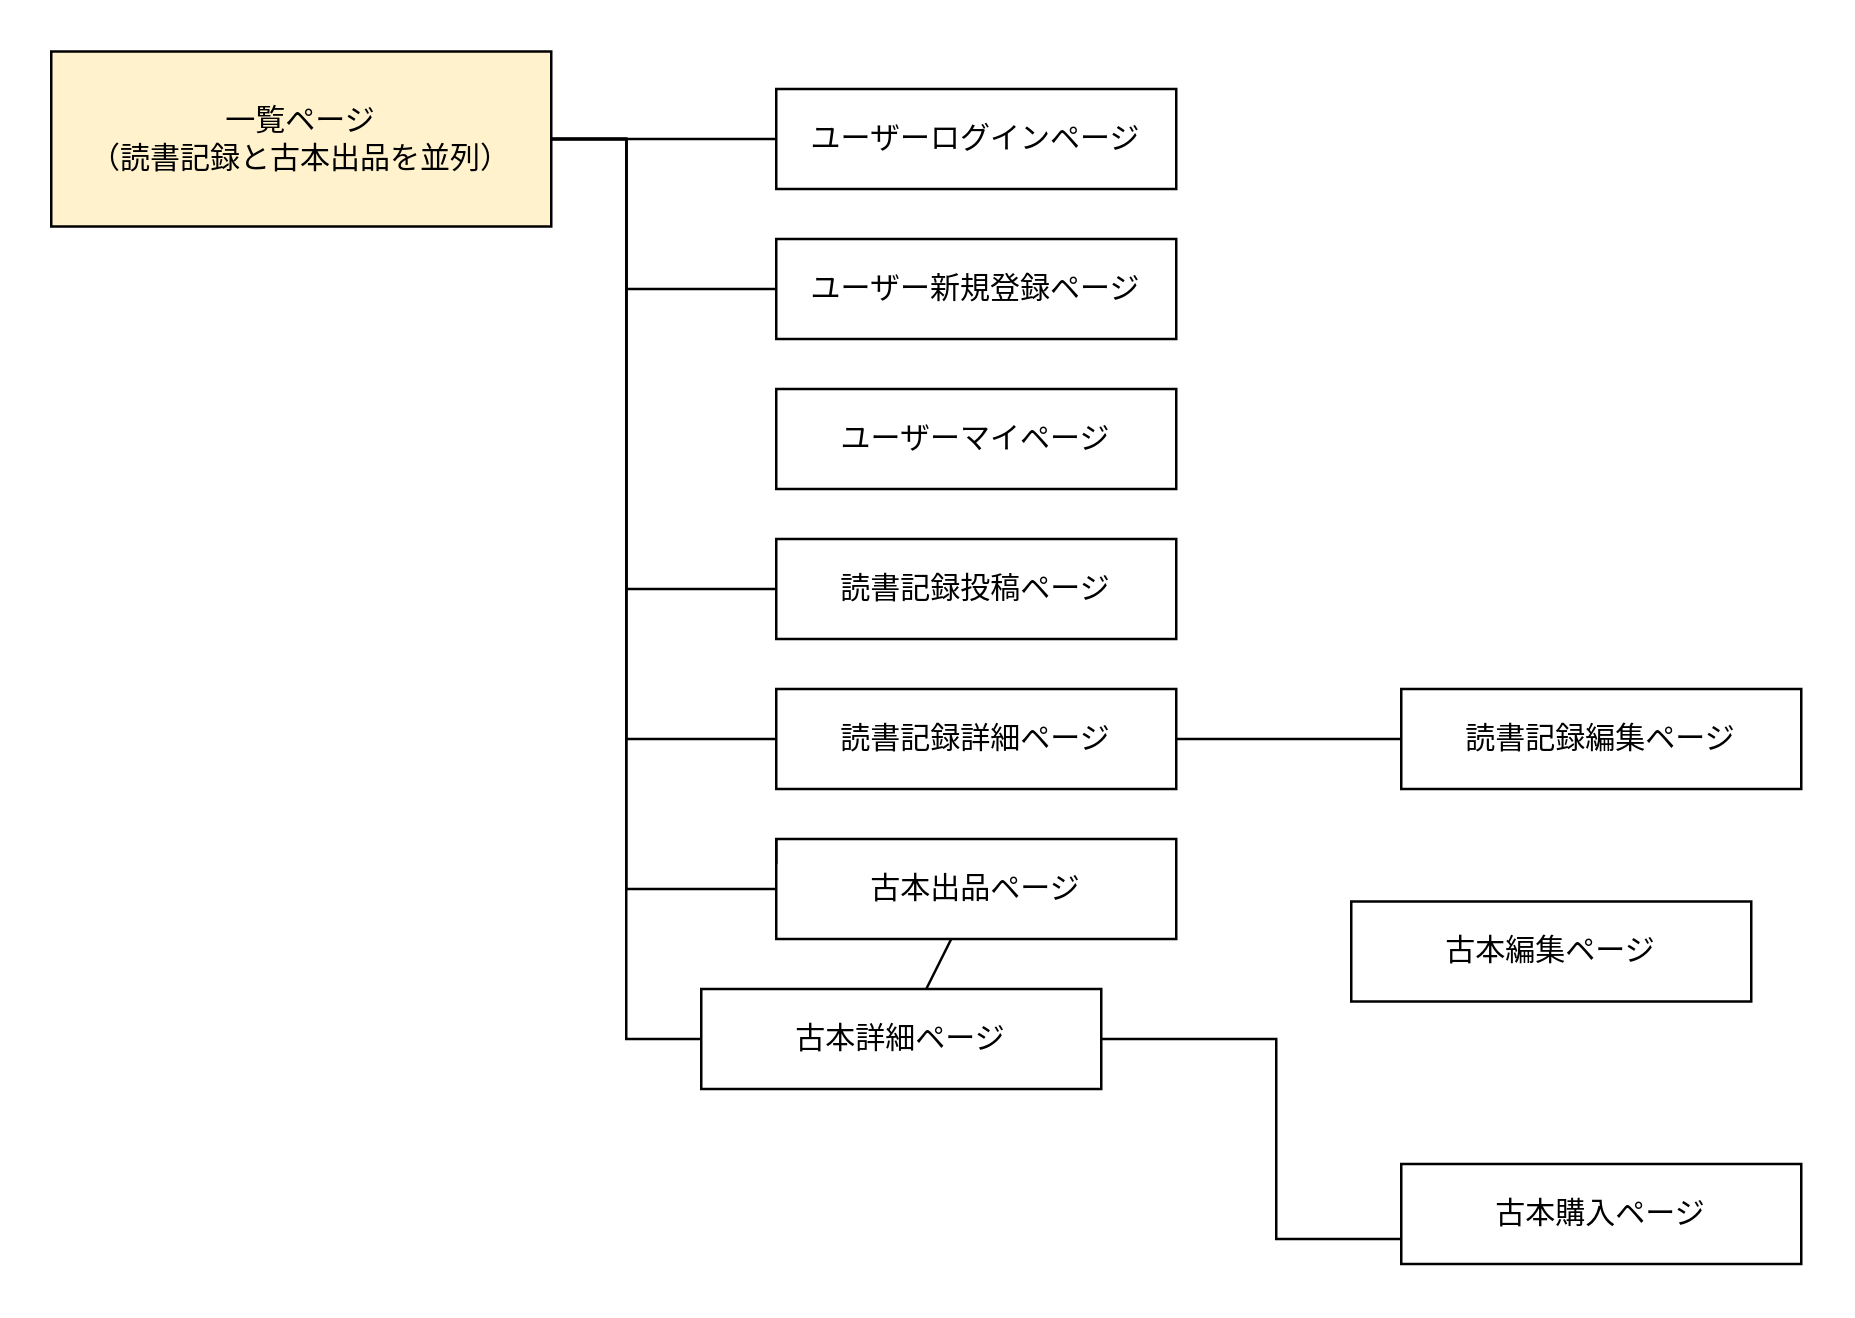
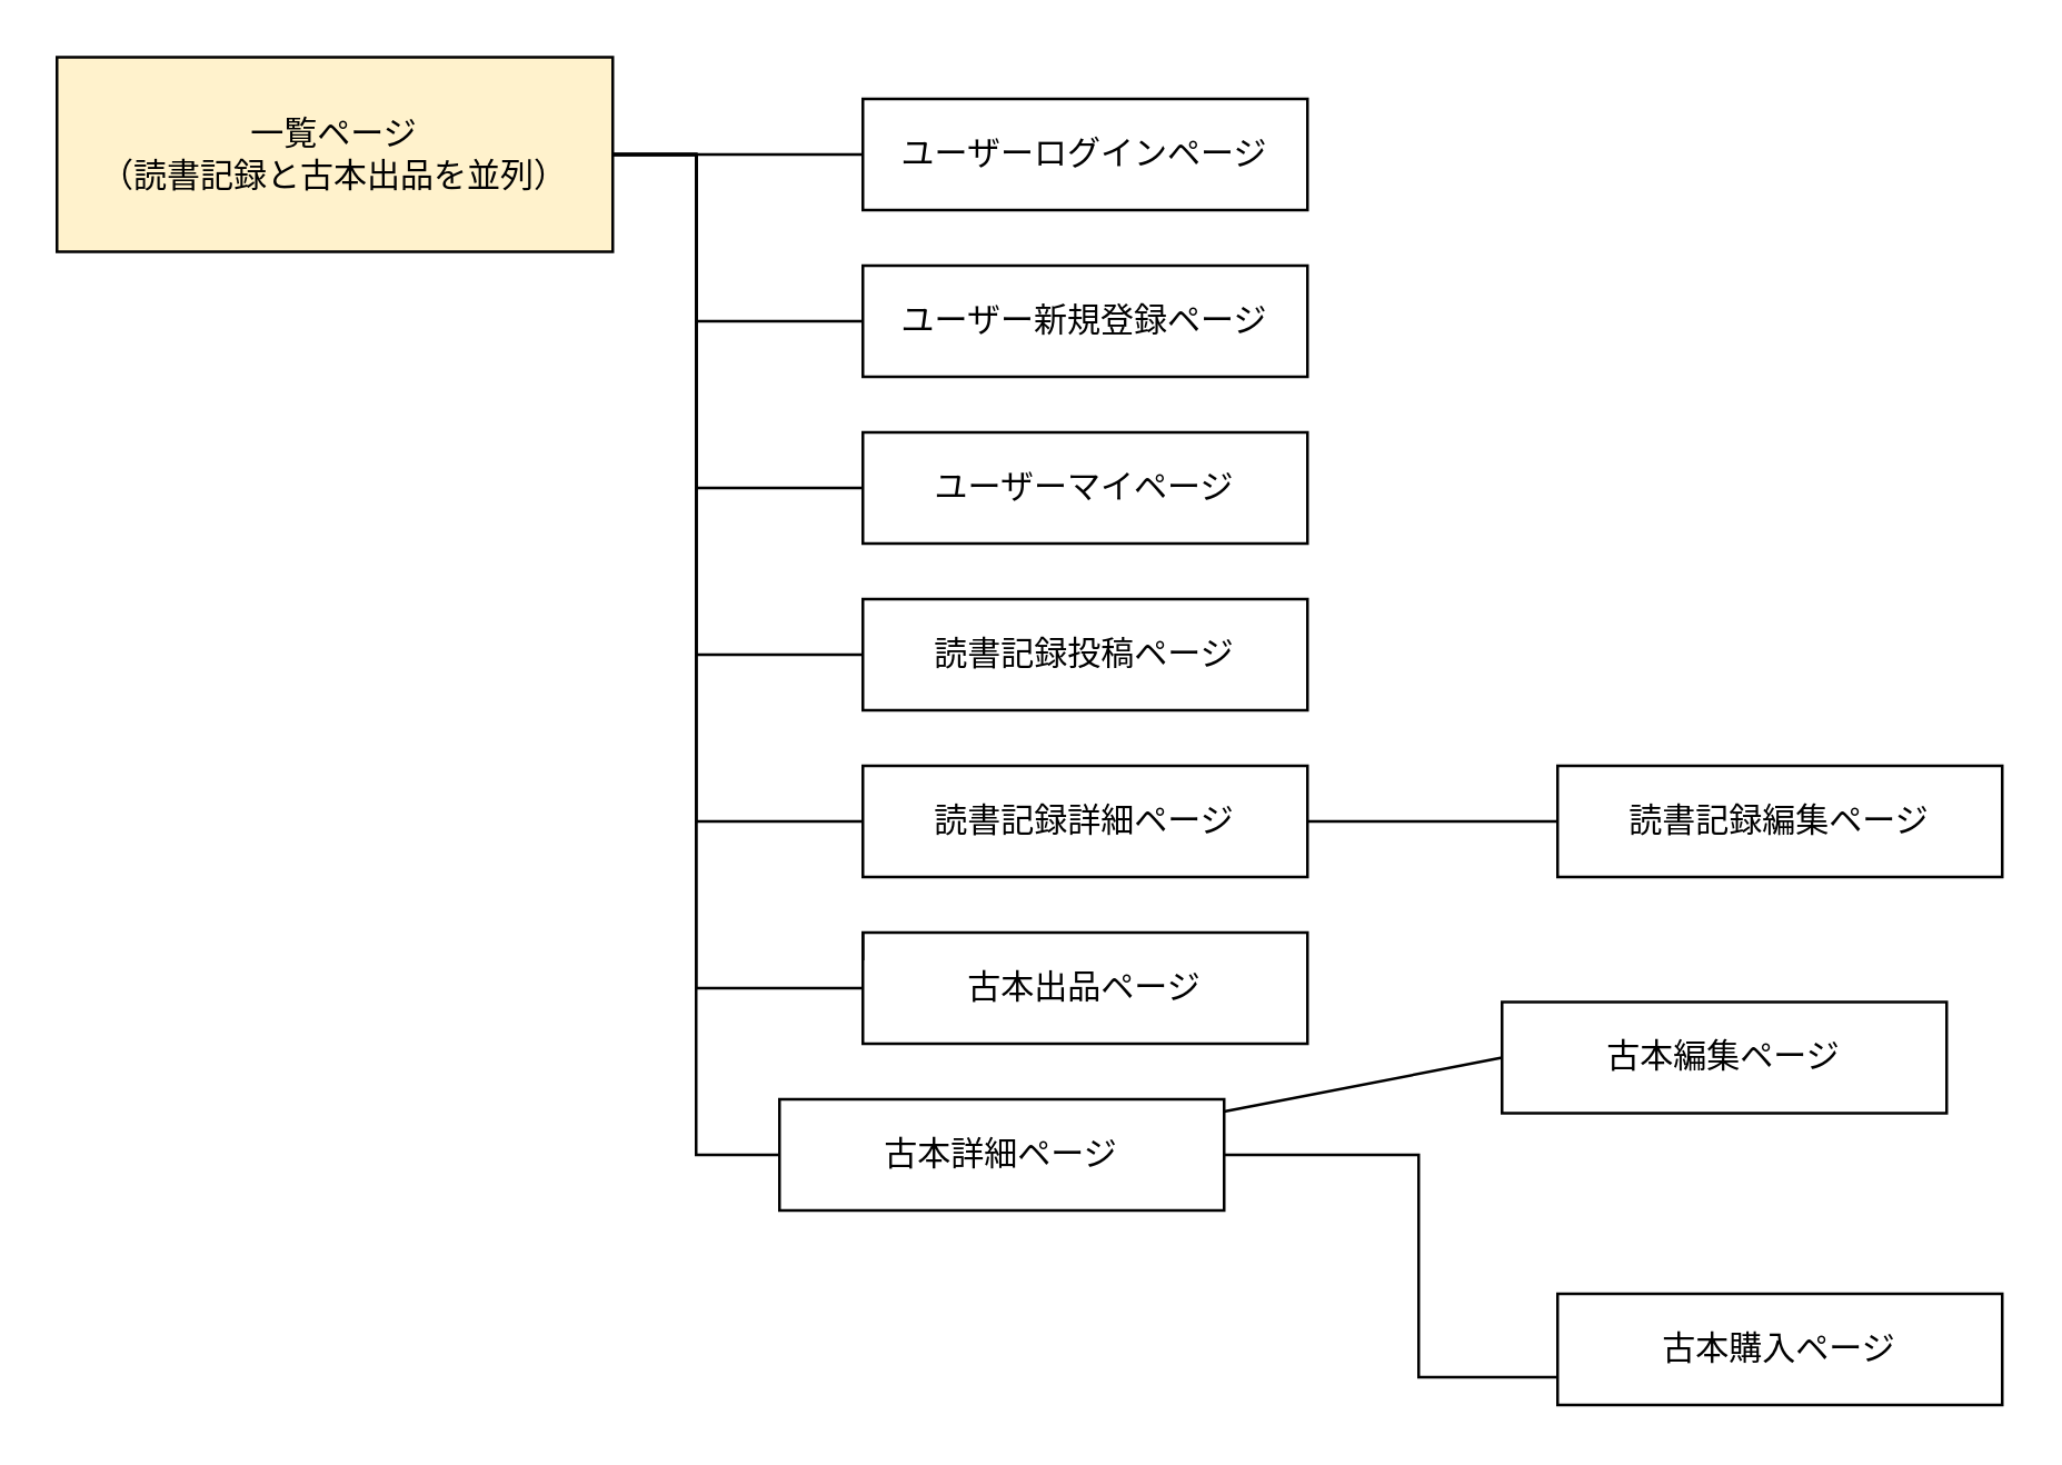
  <mxCell id="0" />
  <mxCell id="1" parent="0" />
  <mxCell id="2" value="" style="edgeStyle=orthogonalEdgeStyle;html=1;rounded=0;entryX=0;entryY=0.5;entryDx=0;entryDy=0;endArrow=none;endFill=0;" parent="1" source="9" target="19" edge="1"><mxGeometry relative="1" as="geometry"><mxPoint x="250" y="415" as="targetPoint" /><Array as="points"><mxPoint x="250" y="55" /><mxPoint x="250" y="415" /></Array></mxGeometry></mxCell>
  <mxCell id="3" value="" style="edgeStyle=none;rounded=0;html=1;entryX=0;entryY=0.5;entryDx=0;entryDy=0;endArrow=none;endFill=0;" parent="1" source="9" target="14" edge="1"><mxGeometry relative="1" as="geometry"><mxPoint x="310" y="475" as="targetPoint" /><Array as="points"><mxPoint x="250" y="55" /><mxPoint x="250" y="355" /><mxPoint x="310" y="355" /></Array></mxGeometry></mxCell>
  <mxCell id="4" style="edgeStyle=none;rounded=0;html=1;endArrow=none;endFill=0;entryX=0;entryY=0.5;entryDx=0;entryDy=0;" parent="1" source="9" target="16" edge="1"><mxGeometry relative="1" as="geometry"><mxPoint x="140" y="285" as="targetPoint" /><Array as="points"><mxPoint x="250" y="55" /><mxPoint x="250" y="295" /><mxPoint x="310" y="295" /></Array></mxGeometry></mxCell>
  <mxCell id="5" style="edgeStyle=none;rounded=0;html=1;endArrow=none;endFill=0;entryX=0;entryY=0.5;entryDx=0;entryDy=0;" parent="1" source="9" target="13" edge="1"><mxGeometry relative="1" as="geometry"><mxPoint x="290" y="235" as="targetPoint" /><Array as="points"><mxPoint x="250" y="55" /><mxPoint x="250" y="235" /></Array></mxGeometry></mxCell>
+ <mxCell id="6" style="edgeStyle=none;rounded=0;html=1;endArrow=none;endFill=0;entryX=0;entryY=0.5;entryDx=0;entryDy=0;" parent="1" source="9" target="12" edge="1"><mxGeometry relative="1" as="geometry"><mxPoint x="270" y="185" as="targetPoint" /><Array as="points"><mxPoint x="250" y="55" /><mxPoint x="250" y="175" /></Array></mxGeometry></mxCell>
  <mxCell id="7" style="edgeStyle=none;rounded=0;html=1;endArrow=none;endFill=0;entryX=0;entryY=0.5;entryDx=0;entryDy=0;" parent="1" source="9" target="10" edge="1"><mxGeometry relative="1" as="geometry"><mxPoint x="260" y="135" as="targetPoint" /><Array as="points"><mxPoint x="250" y="55" /><mxPoint x="250" y="115" /></Array></mxGeometry></mxCell>
  <mxCell id="8" style="edgeStyle=none;rounded=0;html=1;entryX=0;entryY=0.5;entryDx=0;entryDy=0;endArrow=none;endFill=0;" parent="1" source="9" target="11" edge="1"><mxGeometry relative="1" as="geometry" /></mxCell>
  <mxCell id="9" value="一覧ページ&lt;br&gt;（読書記録と古本出品を並列）" style="whiteSpace=wrap;html=1;align=center;fillColor=#fff2cc;" parent="1" vertex="1"><mxGeometry x="20" y="20" width="200" height="70" as="geometry" /></mxCell>
  <mxCell id="10" value="ユーザー新規登録ページ" style="whiteSpace=wrap;html=1;align=center;" parent="1" vertex="1"><mxGeometry x="310" y="95" width="160" height="40" as="geometry" /></mxCell>
  <mxCell id="11" value="ユーザーログインページ" style="whiteSpace=wrap;html=1;align=center;" parent="1" vertex="1"><mxGeometry x="310" y="35" width="160" height="40" as="geometry" /></mxCell>
  <mxCell id="12" value="&lt;span style=&quot;&quot;&gt;ユーザーマイページ&lt;/span&gt;" style="whiteSpace=wrap;html=1;align=center;" parent="1" vertex="1"><mxGeometry x="310" y="155" width="160" height="40" as="geometry" /></mxCell>
  <mxCell id="13" value="読書記録投稿ページ" style="whiteSpace=wrap;html=1;align=center;" parent="1" vertex="1"><mxGeometry x="310" y="215" width="160" height="40" as="geometry" /></mxCell>
  <mxCell id="14" value="古本出品ページ" style="whiteSpace=wrap;html=1;align=center;" parent="1" vertex="1"><mxGeometry x="310" y="335" width="160" height="40" as="geometry" /></mxCell>
  <mxCell id="15" style="edgeStyle=none;rounded=0;html=1;entryX=0;entryY=0.5;entryDx=0;entryDy=0;endArrow=none;endFill=0;" parent="1" source="16" target="20" edge="1"><mxGeometry relative="1" as="geometry" /></mxCell>
  <mxCell id="16" value="読書記録詳細ページ" style="whiteSpace=wrap;html=1;align=center;" parent="1" vertex="1"><mxGeometry x="310" y="275" width="160" height="40" as="geometry" /></mxCell>
- <mxCell id="17" style="edgeStyle=none;rounded=0;html=1;endArrow=none;endFill=0;" parent="1" source="19" target="14" edge="1"><mxGeometry relative="1" as="geometry" /></mxCell>
+ <mxCell id="17" style="edgeStyle=none;rounded=0;html=1;entryX=0;entryY=0.5;entryDx=0;entryDy=0;endArrow=none;endFill=0;" parent="1" source="19" target="21" edge="1"><mxGeometry relative="1" as="geometry" /></mxCell>
  <mxCell id="18" style="edgeStyle=none;rounded=0;html=1;endArrow=none;endFill=0;entryX=0;entryY=0.75;entryDx=0;entryDy=0;" parent="1" source="19" target="22" edge="1"><mxGeometry relative="1" as="geometry"><mxPoint x="510" y="505" as="targetPoint" /><Array as="points"><mxPoint x="510" y="415" /><mxPoint x="510" y="495" /></Array></mxGeometry></mxCell>
  <mxCell id="19" value="古本詳細ページ" style="whiteSpace=wrap;html=1;align=center;" parent="1" vertex="1"><mxGeometry x="280" y="395" width="160" height="40" as="geometry" /></mxCell>
  <mxCell id="20" value="読書記録編集ページ" style="whiteSpace=wrap;html=1;align=center;" parent="1" vertex="1"><mxGeometry x="560" y="275" width="160" height="40" as="geometry" /></mxCell>
  <mxCell id="21" value="古本編集ページ" style="whiteSpace=wrap;html=1;align=center;" parent="1" vertex="1"><mxGeometry x="540" y="360" width="160" height="40" as="geometry" /></mxCell>
  <mxCell id="22" value="古本購入ページ" style="whiteSpace=wrap;html=1;align=center;" parent="1" vertex="1"><mxGeometry x="560" y="465" width="160" height="40" as="geometry" /></mxCell>
  <mxCell id="23" style="edgeStyle=none;rounded=0;html=1;exitX=0;exitY=0.25;exitDx=0;exitDy=0;entryX=0;entryY=0;entryDx=0;entryDy=0;endArrow=none;endFill=0;" parent="1" source="14" target="14" edge="1"><mxGeometry relative="1" as="geometry" /></mxCell>
